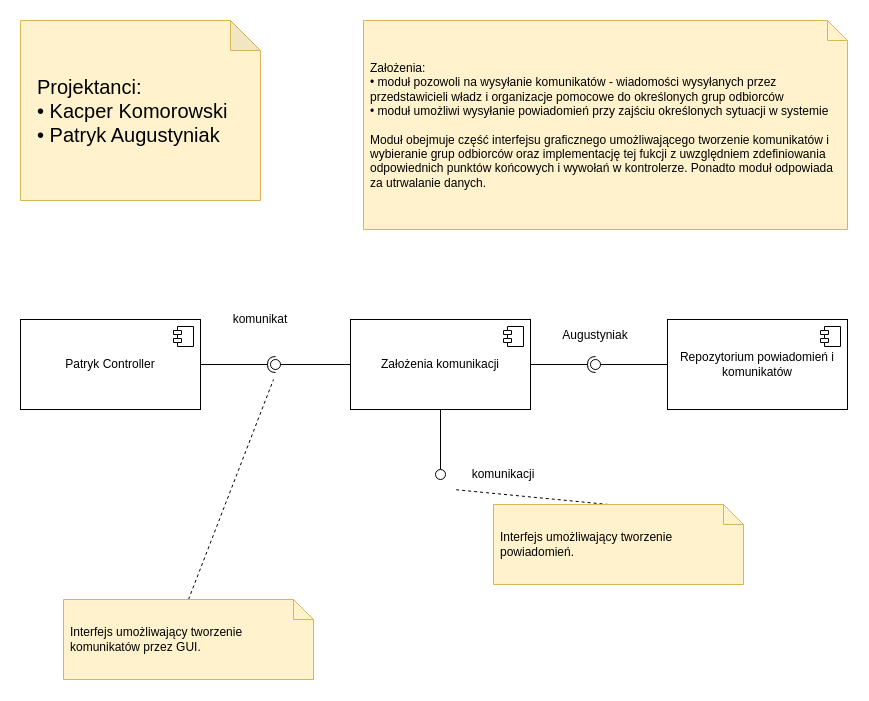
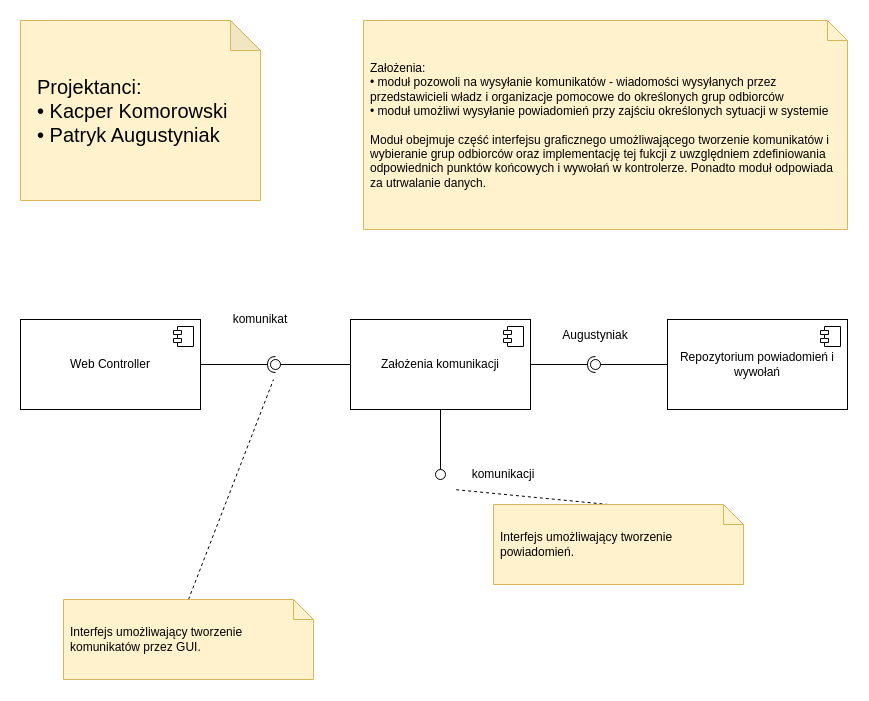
  <mxCell id="0" />
  <mxCell id="1" parent="0" />
- <mxCell id="2" value="Patryk Controller" style="html=1;dropTarget=0;whiteSpace=wrap;" parent="1" vertex="1"><mxGeometry x="20" y="319" width="180" height="90" as="geometry" /></mxCell>
+ <mxCell id="2" value="Web Controller" style="html=1;dropTarget=0;whiteSpace=wrap;" parent="1" vertex="1"><mxGeometry x="20" y="319" width="180" height="90" as="geometry" /></mxCell>
  <mxCell id="3" value="" style="shape=module;jettyWidth=8;jettyHeight=4;" parent="2" vertex="1"><mxGeometry x="1" width="20" height="20" relative="1" as="geometry"><mxPoint x="-27" y="7" as="offset" /></mxGeometry></mxCell>
  <mxCell id="4" value="" style="rounded=0;orthogonalLoop=1;jettySize=auto;html=1;endArrow=halfCircle;endFill=0;endSize=6;strokeWidth=1;sketch=0;exitX=1;exitY=0.5;exitDx=0;exitDy=0;" parent="1" source="2" target="6" edge="1"><mxGeometry relative="1" as="geometry"><mxPoint x="190" y="239" as="sourcePoint" /></mxGeometry></mxCell>
  <mxCell id="5" value="" style="rounded=0;orthogonalLoop=1;jettySize=auto;html=1;endArrow=oval;endFill=0;sketch=0;sourcePerimeterSpacing=0;targetPerimeterSpacing=0;endSize=10;exitX=0;exitY=0.5;exitDx=0;exitDy=0;" parent="1" source="17" target="6" edge="1"><mxGeometry relative="1" as="geometry"><mxPoint x="313" y="364" as="sourcePoint" /></mxGeometry></mxCell>
  <mxCell id="6" value="" style="ellipse;whiteSpace=wrap;html=1;align=center;aspect=fixed;fillColor=none;strokeColor=none;resizable=0;perimeter=centerPerimeter;rotatable=0;allowArrows=0;points=[];outlineConnect=1;" parent="1" vertex="1"><mxGeometry x="270" y="359" width="10" height="10" as="geometry" /></mxCell>
  <mxCell id="7" value="" style="rounded=0;orthogonalLoop=1;jettySize=auto;html=1;endArrow=oval;endFill=0;sketch=0;sourcePerimeterSpacing=0;targetPerimeterSpacing=0;endSize=10;exitX=0.5;exitY=1;exitDx=0;exitDy=0;" parent="1" source="17" target="8" edge="1"><mxGeometry relative="1" as="geometry"><mxPoint x="440" y="429" as="sourcePoint" /></mxGeometry></mxCell>
  <mxCell id="8" value="" style="ellipse;whiteSpace=wrap;html=1;align=center;aspect=fixed;fillColor=none;strokeColor=none;resizable=0;perimeter=centerPerimeter;rotatable=0;allowArrows=0;points=[];outlineConnect=1;" parent="1" vertex="1"><mxGeometry x="435" y="469" width="10" height="10" as="geometry" /></mxCell>
  <mxCell id="9" value="&lt;span style=&quot;color: rgba(0, 0, 0, 0); font-family: monospace; font-size: 0px; text-align: start; text-wrap: nowrap;&quot;&gt;%3CmxGraphModel%3E%3Croot%3E%3CmxCell%20id%3D%220%22%2F%3E%3CmxCell%20id%3D%221%22%20parent%3D%220%22%2F%3E%3CmxCell%20id%3D%222%22%20value%3D%22powiadomienie%22%20style%3D%22text%3Bhtml%3D1%3Balign%3Dcenter%3BverticalAlign%3Dmiddle%3BwhiteSpace%3Dwrap%3Brounded%3D0%3B%22%20vertex%3D%221%22%20parent%3D%221%22%3E%3CmxGeometry%20x%3D%221455%22%20y%3D%2230%22%20width%3D%2260%22%20height%3D%2230%22%20as%3D%22geometry%22%2F%3E%3C%2FmxCell%3E%3C%2Froot%3E%3C%2FmxGraphModel%3E&lt;/span&gt;" style="text;html=1;align=center;verticalAlign=middle;whiteSpace=wrap;rounded=0;" parent="1" vertex="1"><mxGeometry x="453" y="459" width="40" height="30" as="geometry" /></mxCell>
  <mxCell id="10" value="komunikat" style="text;html=1;align=center;verticalAlign=middle;whiteSpace=wrap;rounded=0;" parent="1" vertex="1"><mxGeometry x="230" y="304" width="60" height="30" as="geometry" /></mxCell>
  <mxCell id="11" value="&lt;font style=&quot;font-size: 20px;&quot;&gt;Projektanci:&lt;/font&gt;&lt;div style=&quot;font-size: 20px;&quot;&gt;&lt;font style=&quot;font-size: 20px;&quot;&gt;• Kacper Komorowski&amp;nbsp;&lt;br&gt;•&amp;nbsp;&lt;/font&gt;&lt;span style=&quot;background-color: initial;&quot;&gt;Patryk Augustyniak&lt;/span&gt;&lt;/div&gt;" style="shape=note;whiteSpace=wrap;html=1;backgroundOutline=1;darkOpacity=0.05;fillColor=#fff2cc;strokeColor=#d6b656;align=left;spacingLeft=15;spacingBottom=0;" parent="1" vertex="1"><mxGeometry x="20" y="20" width="240" height="180" as="geometry" /></mxCell>
  <mxCell id="12" value="Założenia:&lt;br&gt;&lt;div&gt;• moduł pozowoli na wysyłanie komunikatów - wiadomości wysyłanych przez przedstawicieli władz i organizacje pomocowe do określonych grup odbiorców&lt;br&gt;• moduł umożliwi wysyłanie powiadomień przy zajściu określonych sytuacji w systemie&amp;nbsp;&lt;br&gt;&lt;/div&gt;&lt;br&gt;Moduł obejmuje część interfejsu graficznego umożliwającego tworzenie komunikatów i wybieranie grup odbiorców oraz implementację tej fukcji z uwzględniem zdefiniowania odpowiednich punktów końcowych i wywołań w kontrolerze. Ponadto moduł odpowiada za utrwalanie danych." style="shape=note;size=20;whiteSpace=wrap;html=1;fillColor=#fff2cc;strokeColor=#d6b656;align=left;spacingLeft=5;" parent="1" vertex="1"><mxGeometry x="363" y="20" width="484" height="209" as="geometry" /></mxCell>
  <mxCell id="13" value="" style="endArrow=none;dashed=1;html=1;rounded=0;exitX=0;exitY=0;exitDx=115;exitDy=0;exitPerimeter=0;entryX=0;entryY=1;entryDx=0;entryDy=0;" parent="1" source="16" target="9" edge="1"><mxGeometry width="50" height="50" relative="1" as="geometry"><mxPoint x="543" y="549" as="sourcePoint" /><mxPoint x="413" y="709" as="targetPoint" /></mxGeometry></mxCell>
  <mxCell id="14" value="" style="endArrow=none;dashed=1;html=1;rounded=0;exitX=0.5;exitY=0;exitDx=0;exitDy=0;exitPerimeter=0;" parent="1" source="15" edge="1"><mxGeometry width="50" height="50" relative="1" as="geometry"><mxPoint x="233" y="499" as="sourcePoint" /><mxPoint x="273" y="379" as="targetPoint" /></mxGeometry></mxCell>
  <mxCell id="15" value="Interfejs umożliwający tworzenie komunikatów przez GUI." style="shape=note;size=20;whiteSpace=wrap;html=1;fillColor=#fff2cc;strokeColor=#d6b656;align=left;spacingLeft=5;" parent="1" vertex="1"><mxGeometry x="63" y="599" width="250" height="80" as="geometry" /></mxCell>
  <mxCell id="16" value="Interfejs umożliwający tworzenie powiadomień." style="shape=note;size=20;whiteSpace=wrap;html=1;fillColor=#fff2cc;strokeColor=#d6b656;align=left;spacingLeft=5;" parent="1" vertex="1"><mxGeometry x="493" y="504" width="250" height="80" as="geometry" /></mxCell>
  <mxCell id="17" value="Założenia komunikacji" style="html=1;dropTarget=0;whiteSpace=wrap;" parent="1" vertex="1"><mxGeometry x="350" y="319" width="180" height="90" as="geometry" /></mxCell>
  <mxCell id="18" value="" style="shape=module;jettyWidth=8;jettyHeight=4;" parent="17" vertex="1"><mxGeometry x="1" width="20" height="20" relative="1" as="geometry"><mxPoint x="-27" y="7" as="offset" /></mxGeometry></mxCell>
- <mxCell id="19" value="Repozytorium powiadomień i komunikatów" style="html=1;dropTarget=0;whiteSpace=wrap;" parent="1" vertex="1"><mxGeometry x="667" y="319" width="180" height="90" as="geometry" /></mxCell>
+ <mxCell id="19" value="Repozytorium powiadomień i wywołań" style="html=1;dropTarget=0;whiteSpace=wrap;" parent="1" vertex="1"><mxGeometry x="667" y="319" width="180" height="90" as="geometry" /></mxCell>
  <mxCell id="20" value="" style="shape=module;jettyWidth=8;jettyHeight=4;" parent="19" vertex="1"><mxGeometry x="1" width="20" height="20" relative="1" as="geometry"><mxPoint x="-27" y="7" as="offset" /></mxGeometry></mxCell>
  <mxCell id="21" value="" style="rounded=0;orthogonalLoop=1;jettySize=auto;html=1;endArrow=halfCircle;endFill=0;endSize=6;strokeWidth=1;sketch=0;exitX=1;exitY=0.5;exitDx=0;exitDy=0;" parent="1" source="17" target="23" edge="1"><mxGeometry relative="1" as="geometry"><mxPoint x="570" y="299" as="sourcePoint" /></mxGeometry></mxCell>
  <mxCell id="22" value="" style="rounded=0;orthogonalLoop=1;jettySize=auto;html=1;endArrow=oval;endFill=0;sketch=0;sourcePerimeterSpacing=0;targetPerimeterSpacing=0;endSize=10;exitX=0;exitY=0.5;exitDx=0;exitDy=0;" parent="1" source="19" target="23" edge="1"><mxGeometry relative="1" as="geometry"><mxPoint x="571" y="364" as="sourcePoint" /></mxGeometry></mxCell>
  <mxCell id="23" value="" style="ellipse;whiteSpace=wrap;html=1;align=center;aspect=fixed;fillColor=none;strokeColor=none;resizable=0;perimeter=centerPerimeter;rotatable=0;allowArrows=0;points=[];outlineConnect=1;" parent="1" vertex="1"><mxGeometry x="590" y="359" width="10" height="10" as="geometry" /></mxCell>
  <mxCell id="24" value="Augustyniak" style="text;html=1;align=center;verticalAlign=middle;whiteSpace=wrap;rounded=0;" parent="1" vertex="1"><mxGeometry x="555" y="320" width="80" height="30" as="geometry" /></mxCell>
  <mxCell id="25" value="komunikacji" style="text;html=1;align=center;verticalAlign=middle;whiteSpace=wrap;rounded=0;" parent="1" vertex="1"><mxGeometry x="463" y="459" width="80" height="30" as="geometry" /></mxCell>
